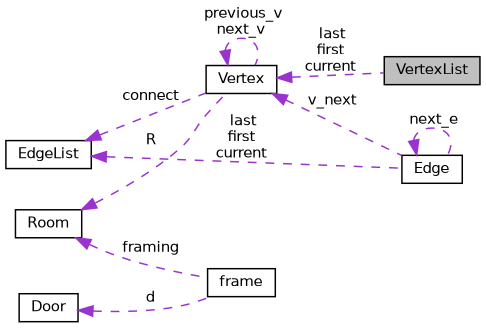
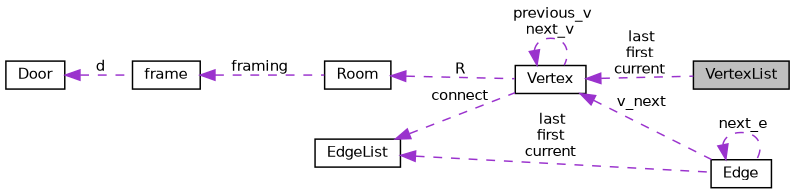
  digraph {
    rankdir=LR
    node [color=black fillcolor=white fontname=Helvetica fontsize=10 shape=record style=filled]
    edge [color=darkorchid3 dir=back fontname=Helvetica fontsize=10 labelfontname=Helvetica labelfontsize=10 style=dashed]
    n1 [fillcolor=grey75 fontcolor=black height=0.2 label=VertexList width=0.4]
    n2 [height=0.2 label=Vertex width=0.4]
    n3 [height=0.2 label="Edge" width=0.4]
    n4 [height=0.2 label=Room width=0.4]
    n5 [height=0.2 label=frame width=0.4]
    n6 [height=0.2 label=Door width=0.4]
    n7 [height=0.2 label=EdgeList width=0.4]
    n2 -> n1 [label=" last\nfirst\ncurrent"]
    n2 -> n2 [label=" previous_v\nnext_v"]
    n2 -> n3 [label=" v_next"]
    n3 -> n3 [label=" next_e"]
    n4 -> n2 [label=" R"]
-   n4 -> n5 [label=" framing"]
+   n5 -> n4 [label=" framing"]
    n6 -> n5 [label=" d"]
    n7 -> n2 [label=" connect"]
    n7 -> n3 [label=" last\nfirst\ncurrent"]
  }
